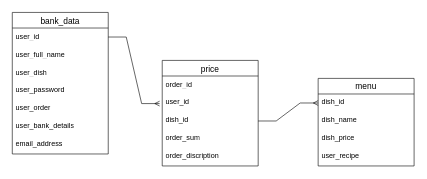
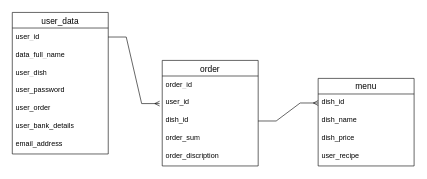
  <mxCell id="0" />
  <mxCell id="1" parent="0" />
- <mxCell id="2" value="bank_data" style="swimlane;fontStyle=0;childLayout=stackLayout;horizontal=1;startSize=26;horizontalStack=0;resizeParent=1;resizeParentMax=0;resizeLast=0;collapsible=1;marginBottom=0;align=center;fontSize=14;" vertex="1" parent="1"><mxGeometry x="20" y="20" width="160" height="236" as="geometry" /></mxCell>
+ <mxCell id="2" value="user_data" style="swimlane;fontStyle=0;childLayout=stackLayout;horizontal=1;startSize=26;horizontalStack=0;resizeParent=1;resizeParentMax=0;resizeLast=0;collapsible=1;marginBottom=0;align=center;fontSize=14;" vertex="1" parent="1"><mxGeometry x="20" y="20" width="160" height="236" as="geometry" /></mxCell>
  <mxCell id="3" value="user_id" style="text;strokeColor=none;fillColor=none;spacingLeft=4;spacingRight=4;overflow=hidden;rotatable=0;points=[[0,0.5],[1,0.5]];portConstraint=eastwest;fontSize=12;whiteSpace=wrap;html=1;" vertex="1" parent="2"><mxGeometry y="26" width="160" height="30" as="geometry" /></mxCell>
- <mxCell id="4" value="user_full_name" style="text;strokeColor=none;fillColor=none;spacingLeft=4;spacingRight=4;overflow=hidden;rotatable=0;points=[[0,0.5],[1,0.5]];portConstraint=eastwest;fontSize=12;whiteSpace=wrap;html=1;" vertex="1" parent="2"><mxGeometry y="56" width="160" height="30" as="geometry" /></mxCell>
+ <mxCell id="4" value="data_full_name" style="text;strokeColor=none;fillColor=none;spacingLeft=4;spacingRight=4;overflow=hidden;rotatable=0;points=[[0,0.5],[1,0.5]];portConstraint=eastwest;fontSize=12;whiteSpace=wrap;html=1;" vertex="1" parent="2"><mxGeometry y="56" width="160" height="30" as="geometry" /></mxCell>
  <mxCell id="5" value="user_dish" style="text;strokeColor=none;fillColor=none;spacingLeft=4;spacingRight=4;overflow=hidden;rotatable=0;points=[[0,0.5],[1,0.5]];portConstraint=eastwest;fontSize=12;whiteSpace=wrap;html=1;" vertex="1" parent="2"><mxGeometry y="86" width="160" height="30" as="geometry" /></mxCell>
  <mxCell id="6" value="user_password" style="text;strokeColor=none;fillColor=none;spacingLeft=4;spacingRight=4;overflow=hidden;rotatable=0;points=[[0,0.5],[1,0.5]];portConstraint=eastwest;fontSize=12;whiteSpace=wrap;html=1;" vertex="1" parent="2"><mxGeometry y="116" width="160" height="30" as="geometry" /></mxCell>
  <mxCell id="7" value="user_order" style="text;strokeColor=none;fillColor=none;spacingLeft=4;spacingRight=4;overflow=hidden;rotatable=0;points=[[0,0.5],[1,0.5]];portConstraint=eastwest;fontSize=12;whiteSpace=wrap;html=1;" vertex="1" parent="2"><mxGeometry y="146" width="160" height="30" as="geometry" /></mxCell>
  <mxCell id="8" value="user_bank_details" style="text;strokeColor=none;fillColor=none;spacingLeft=4;spacingRight=4;overflow=hidden;rotatable=0;points=[[0,0.5],[1,0.5]];portConstraint=eastwest;fontSize=12;whiteSpace=wrap;html=1;" vertex="1" parent="2"><mxGeometry y="176" width="160" height="30" as="geometry" /></mxCell>
  <mxCell id="9" value="email_address" style="text;strokeColor=none;fillColor=none;spacingLeft=4;spacingRight=4;overflow=hidden;rotatable=0;points=[[0,0.5],[1,0.5]];portConstraint=eastwest;fontSize=12;whiteSpace=wrap;html=1;" vertex="1" parent="2"><mxGeometry y="206" width="160" height="30" as="geometry" /></mxCell>
  <mxCell id="10" value="menu" style="swimlane;fontStyle=0;childLayout=stackLayout;horizontal=1;startSize=26;horizontalStack=0;resizeParent=1;resizeParentMax=0;resizeLast=0;collapsible=1;marginBottom=0;align=center;fontSize=14;" vertex="1" parent="1"><mxGeometry x="530" y="130" width="160" height="146" as="geometry" /></mxCell>
  <mxCell id="11" value="dish_id" style="text;strokeColor=none;fillColor=none;spacingLeft=4;spacingRight=4;overflow=hidden;rotatable=0;points=[[0,0.5],[1,0.5]];portConstraint=eastwest;fontSize=12;whiteSpace=wrap;html=1;" vertex="1" parent="10"><mxGeometry y="26" width="160" height="30" as="geometry" /></mxCell>
  <mxCell id="12" value="dish_name" style="text;strokeColor=none;fillColor=none;spacingLeft=4;spacingRight=4;overflow=hidden;rotatable=0;points=[[0,0.5],[1,0.5]];portConstraint=eastwest;fontSize=12;whiteSpace=wrap;html=1;" vertex="1" parent="10"><mxGeometry y="56" width="160" height="30" as="geometry" /></mxCell>
  <mxCell id="13" value="dish_price" style="text;strokeColor=none;fillColor=none;spacingLeft=4;spacingRight=4;overflow=hidden;rotatable=0;points=[[0,0.5],[1,0.5]];portConstraint=eastwest;fontSize=12;whiteSpace=wrap;html=1;" vertex="1" parent="10"><mxGeometry y="86" width="160" height="30" as="geometry" /></mxCell>
  <mxCell id="14" value="user_recipe" style="text;strokeColor=none;fillColor=none;spacingLeft=4;spacingRight=4;overflow=hidden;rotatable=0;points=[[0,0.5],[1,0.5]];portConstraint=eastwest;fontSize=12;whiteSpace=wrap;html=1;" vertex="1" parent="10"><mxGeometry y="116" width="160" height="30" as="geometry" /></mxCell>
- <mxCell id="15" value="price" style="swimlane;fontStyle=0;childLayout=stackLayout;horizontal=1;startSize=26;horizontalStack=0;resizeParent=1;resizeParentMax=0;resizeLast=0;collapsible=1;marginBottom=0;align=center;fontSize=14;" vertex="1" parent="1"><mxGeometry x="270" y="100" width="160" height="176" as="geometry" /></mxCell>
+ <mxCell id="15" value="order" style="swimlane;fontStyle=0;childLayout=stackLayout;horizontal=1;startSize=26;horizontalStack=0;resizeParent=1;resizeParentMax=0;resizeLast=0;collapsible=1;marginBottom=0;align=center;fontSize=14;" vertex="1" parent="1"><mxGeometry x="270" y="100" width="160" height="176" as="geometry" /></mxCell>
  <mxCell id="16" value="order_id" style="text;strokeColor=none;fillColor=none;spacingLeft=4;spacingRight=4;overflow=hidden;rotatable=0;points=[[0,0.5],[1,0.5]];portConstraint=eastwest;fontSize=12;whiteSpace=wrap;html=1;" vertex="1" parent="15"><mxGeometry y="26" width="160" height="30" as="geometry" /></mxCell>
  <mxCell id="17" value="user_id" style="text;strokeColor=none;fillColor=none;spacingLeft=4;spacingRight=4;overflow=hidden;rotatable=0;points=[[0,0.5],[1,0.5]];portConstraint=eastwest;fontSize=12;whiteSpace=wrap;html=1;" vertex="1" parent="15"><mxGeometry y="56" width="160" height="30" as="geometry" /></mxCell>
  <mxCell id="18" value="dish_id" style="text;strokeColor=none;fillColor=none;spacingLeft=4;spacingRight=4;overflow=hidden;rotatable=0;points=[[0,0.5],[1,0.5]];portConstraint=eastwest;fontSize=12;whiteSpace=wrap;html=1;" vertex="1" parent="15"><mxGeometry y="86" width="160" height="30" as="geometry" /></mxCell>
  <mxCell id="19" value="order_sum" style="text;strokeColor=none;fillColor=none;spacingLeft=4;spacingRight=4;overflow=hidden;rotatable=0;points=[[0,0.5],[1,0.5]];portConstraint=eastwest;fontSize=12;whiteSpace=wrap;html=1;" vertex="1" parent="15"><mxGeometry y="116" width="160" height="30" as="geometry" /></mxCell>
  <mxCell id="20" value="order_discription" style="text;strokeColor=none;fillColor=none;spacingLeft=4;spacingRight=4;overflow=hidden;rotatable=0;points=[[0,0.5],[1,0.5]];portConstraint=eastwest;fontSize=12;whiteSpace=wrap;html=1;" vertex="1" parent="15"><mxGeometry y="146" width="160" height="30" as="geometry" /></mxCell>
  <mxCell id="21" value="" style="edgeStyle=entityRelationEdgeStyle;fontSize=12;html=1;endArrow=ERmany;rounded=0;exitX=1;exitY=0.5;exitDx=0;exitDy=0;entryX=0;entryY=0.5;entryDx=0;entryDy=0;" edge="1" parent="1" source="18" target="11"><mxGeometry width="100" height="100" relative="1" as="geometry"><mxPoint x="240" y="459.34" as="sourcePoint" /><mxPoint x="402" y="410" as="targetPoint" /></mxGeometry></mxCell>
  <mxCell id="22" value="" style="edgeStyle=entityRelationEdgeStyle;fontSize=12;html=1;endArrow=ERmany;rounded=0;exitX=1;exitY=0.5;exitDx=0;exitDy=0;entryX=-0.027;entryY=0.533;entryDx=0;entryDy=0;entryPerimeter=0;" edge="1" parent="1" source="3" target="17"><mxGeometry width="100" height="100" relative="1" as="geometry"><mxPoint x="210" y="250" as="sourcePoint" /><mxPoint x="250" y="80" as="targetPoint" /></mxGeometry></mxCell>
